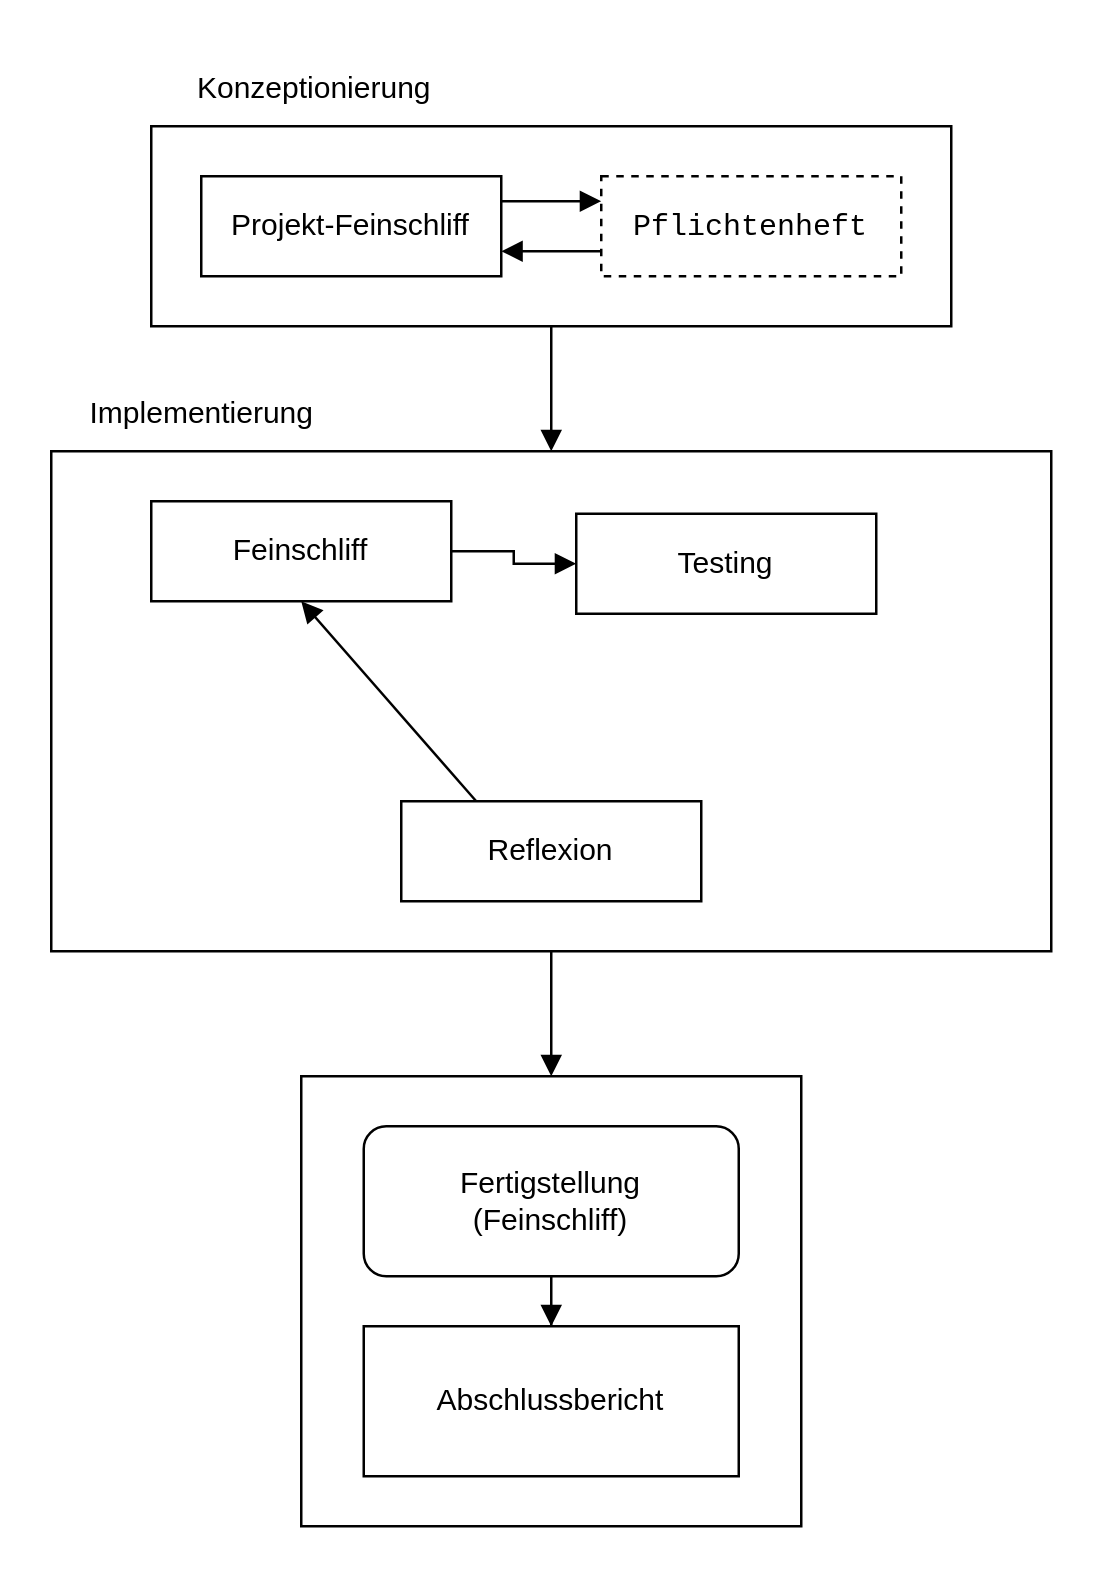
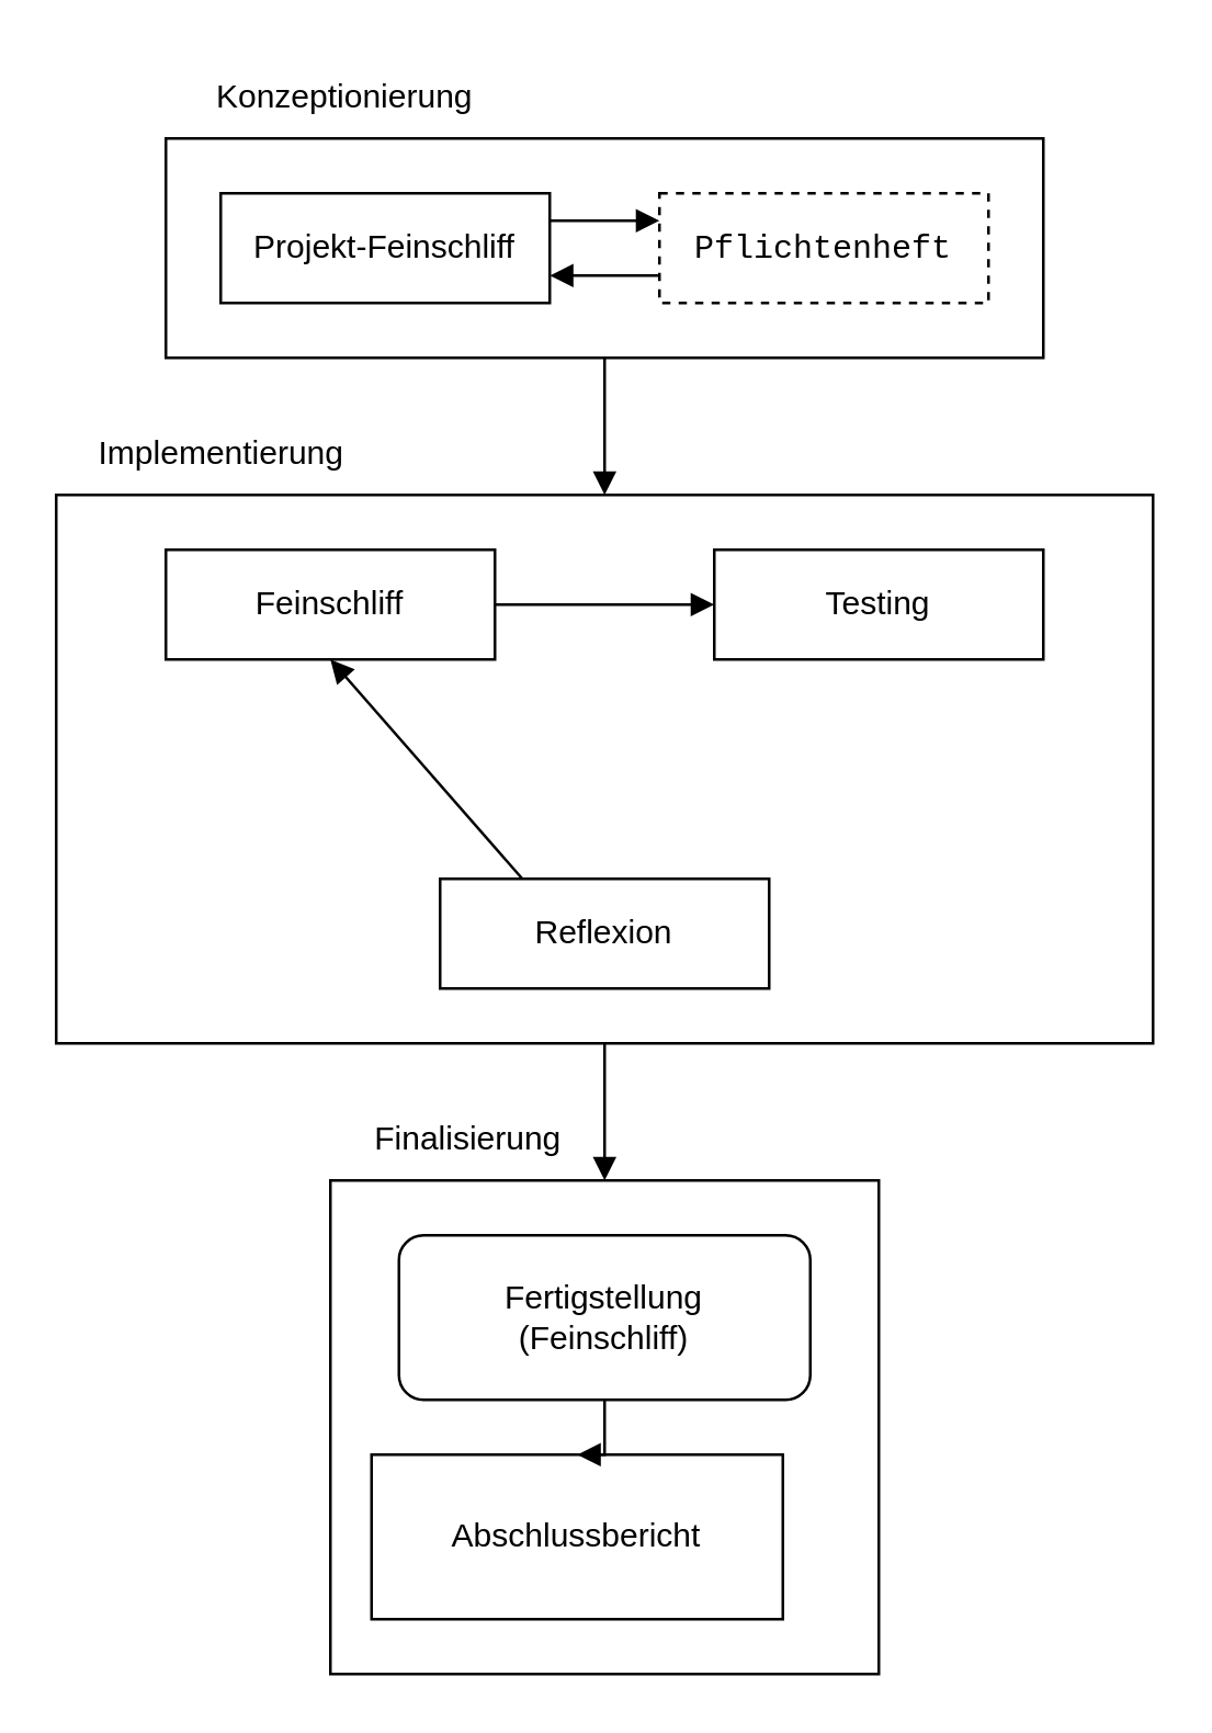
  <mxCell id="0" />
  <mxCell id="1" parent="0" />
  <mxCell id="2" value="" style="group" vertex="1" connectable="0" parent="1"><mxGeometry x="120" y="400" width="200" height="210" as="geometry" /></mxCell>
+ <mxCell id="3" value="Finalisierung" style="text;html=1;align=center;verticalAlign=middle;resizable=0;points=[];autosize=1;strokeColor=none;fillColor=none;container=0;" vertex="1" parent="2"><mxGeometry width="100" height="30" as="geometry" /></mxCell>
  <mxCell id="4" value="" style="rounded=0;whiteSpace=wrap;html=1;fillColor=none;container=0;" vertex="1" parent="2"><mxGeometry y="30" width="200" height="180" as="geometry" /></mxCell>
  <mxCell id="5" value="&lt;div&gt;Fertigstellung&lt;/div&gt;&lt;div&gt;(Feinschliff)&lt;/div&gt;" style="whiteSpace=wrap;html=1;container=0;rounded=1;" vertex="1" parent="2"><mxGeometry x="25" y="50" width="150" height="60" as="geometry" /></mxCell>
- <mxCell id="6" value="Abschlussbericht" style="rounded=0;whiteSpace=wrap;html=1;container=0;" vertex="1" parent="2"><mxGeometry x="25" y="130" width="150" height="60" as="geometry" /></mxCell>
+ <mxCell id="6" value="Abschlussbericht" style="rounded=0;whiteSpace=wrap;html=1;container=0;" vertex="1" parent="2"><mxGeometry x="15" y="130" width="150" height="60" as="geometry" /></mxCell>
  <mxCell id="7" style="edgeStyle=orthogonalEdgeStyle;rounded=0;orthogonalLoop=1;jettySize=auto;html=1;entryX=0.5;entryY=0;entryDx=0;entryDy=0;endArrow=block;endFill=1;" edge="1" parent="2" source="5" target="6"><mxGeometry relative="1" as="geometry" /></mxCell>
  <mxCell id="8" value="" style="group" vertex="1" connectable="0" parent="1"><mxGeometry x="60" y="20" width="320" height="110" as="geometry" /></mxCell>
  <mxCell id="9" value="" style="rounded=0;whiteSpace=wrap;html=1;fillColor=none;container=0;" vertex="1" parent="8"><mxGeometry y="30" width="320" height="80" as="geometry" /></mxCell>
  <mxCell id="10" value="&lt;font face=&quot;Courier New&quot;&gt;Pflichtenheft&lt;/font&gt;" style="rounded=0;whiteSpace=wrap;html=1;container=0;dashed=1;" vertex="1" parent="8"><mxGeometry x="180" y="50" width="120" height="40" as="geometry" /></mxCell>
  <mxCell id="11" style="edgeStyle=orthogonalEdgeStyle;rounded=0;orthogonalLoop=1;jettySize=auto;html=1;entryX=0;entryY=0.25;entryDx=0;entryDy=0;exitX=1;exitY=0.25;exitDx=0;exitDy=0;startArrow=none;startFill=0;endArrow=block;endFill=1;" edge="1" parent="8" source="12" target="10"><mxGeometry relative="1" as="geometry" /></mxCell>
  <mxCell id="12" value="Projekt-Feinschliff" style="rounded=0;whiteSpace=wrap;html=1;container=0;" vertex="1" parent="8"><mxGeometry x="20" y="50" width="120" height="40" as="geometry" /></mxCell>
  <mxCell id="13" style="edgeStyle=orthogonalEdgeStyle;rounded=0;orthogonalLoop=1;jettySize=auto;html=1;exitX=0;exitY=0.75;exitDx=0;exitDy=0;entryX=1;entryY=0.75;entryDx=0;entryDy=0;startArrow=none;startFill=0;endArrow=block;endFill=1;" edge="1" parent="8" source="10" target="12"><mxGeometry relative="1" as="geometry" /></mxCell>
  <mxCell id="14" value="Konzeptionierung" style="text;html=1;align=center;verticalAlign=middle;resizable=0;points=[];autosize=1;strokeColor=none;fillColor=none;container=0;" vertex="1" parent="8"><mxGeometry width="130" height="30" as="geometry" /></mxCell>
  <mxCell id="15" style="edgeStyle=orthogonalEdgeStyle;rounded=0;orthogonalLoop=1;jettySize=auto;html=1;entryX=0.5;entryY=0;entryDx=0;entryDy=0;endArrow=block;endFill=1;" edge="1" parent="1" source="9" target="18"><mxGeometry relative="1" as="geometry" /></mxCell>
  <mxCell id="16" style="edgeStyle=orthogonalEdgeStyle;rounded=0;orthogonalLoop=1;jettySize=auto;html=1;entryX=0.5;entryY=0;entryDx=0;entryDy=0;endArrow=block;endFill=1;" edge="1" parent="1" source="18" target="4"><mxGeometry relative="1" as="geometry" /></mxCell>
  <mxCell id="17" value="" style="group" vertex="1" connectable="0" parent="1"><mxGeometry x="20" y="150" width="400" height="230" as="geometry" /></mxCell>
  <mxCell id="18" value="&amp;nbsp;" style="rounded=0;whiteSpace=wrap;html=1;fillColor=none;container=0;" vertex="1" parent="17"><mxGeometry y="30" width="400" height="200" as="geometry" /></mxCell>
  <mxCell id="19" value="Implementierung" style="text;html=1;align=center;verticalAlign=middle;resizable=0;points=[];autosize=1;strokeColor=none;fillColor=none;container=0;" vertex="1" parent="17"><mxGeometry width="120" height="30" as="geometry" /></mxCell>
  <mxCell id="20" value="Feinschliff" style="rounded=0;whiteSpace=wrap;html=1;container=0;" vertex="1" parent="17"><mxGeometry x="40" y="50" width="120" height="40" as="geometry" /></mxCell>
- <mxCell id="21" value="Testing" style="rounded=0;whiteSpace=wrap;html=1;container=0;" vertex="1" parent="17"><mxGeometry x="210" y="55" width="120" height="40" as="geometry" /></mxCell>
+ <mxCell id="21" value="Testing" style="rounded=0;whiteSpace=wrap;html=1;container=0;" vertex="1" parent="17"><mxGeometry x="240" y="50" width="120" height="40" as="geometry" /></mxCell>
  <mxCell id="22" style="edgeStyle=orthogonalEdgeStyle;rounded=0;orthogonalLoop=1;jettySize=auto;html=1;entryX=0;entryY=0.5;entryDx=0;entryDy=0;endArrow=block;endFill=1;" edge="1" parent="17" source="20" target="21"><mxGeometry relative="1" as="geometry" /></mxCell>
  <mxCell id="23" style="rounded=0;orthogonalLoop=1;jettySize=auto;html=1;entryX=0.5;entryY=1;entryDx=0;entryDy=0;exitX=0.25;exitY=0;exitDx=0;exitDy=0;endArrow=block;endFill=1;" edge="1" parent="17" source="24" target="20"><mxGeometry relative="1" as="geometry" /></mxCell>
  <mxCell id="24" value="Reflexion" style="rounded=0;whiteSpace=wrap;html=1;container=0;" vertex="1" parent="17"><mxGeometry x="140" y="170" width="120" height="40" as="geometry" /></mxCell>
